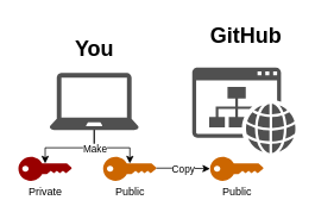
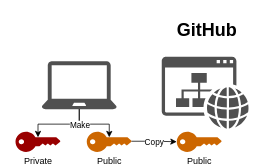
  <mxCell id="0" />
  <mxCell id="1" parent="0" />
  <mxCell id="2" value="Public" style="points=[[0,0.5,0],[0.24,0,0],[0.5,0.28,0],[0.995,0.475,0],[0.5,0.72,0],[0.24,1,0]];verticalLabelPosition=bottom;sketch=0;html=1;verticalAlign=top;aspect=fixed;align=center;pointerEvents=1;shape=mxgraph.cisco19.key;fillColor=#CC6600;strokeColor=#990000;strokeWidth=3;spacing=0;" vertex="1" parent="1"><mxGeometry x="115" y="175" width="60" height="27" as="geometry" /></mxCell>
  <mxCell id="3" value="Private" style="points=[[0,0.5,0],[0.24,0,0],[0.5,0.28,0],[0.995,0.475,0],[0.5,0.72,0],[0.24,1,0]];verticalLabelPosition=bottom;sketch=0;html=1;verticalAlign=top;aspect=fixed;align=center;pointerEvents=1;shape=mxgraph.cisco19.key;fillColor=#990000;strokeColor=none;spacing=0;" vertex="1" parent="1"><mxGeometry x="20" y="175" width="60" height="27" as="geometry" /></mxCell>
  <mxCell id="4" value="" style="sketch=0;pointerEvents=1;shadow=0;dashed=0;html=1;strokeColor=none;fillColor=#505050;labelPosition=center;verticalLabelPosition=bottom;verticalAlign=top;outlineConnect=0;align=center;shape=mxgraph.office.devices.laptop;" vertex="1" parent="1"><mxGeometry x="55" y="81" width="100" height="64" as="geometry" /></mxCell>
  <mxCell id="5" value="Public" style="points=[[0,0.5,0],[0.24,0,0],[0.5,0.28,0],[0.995,0.475,0],[0.5,0.72,0],[0.24,1,0]];verticalLabelPosition=bottom;sketch=0;html=1;verticalAlign=top;aspect=fixed;align=center;pointerEvents=1;shape=mxgraph.cisco19.key;fillColor=#CC6600;strokeColor=#990000;strokeWidth=3;spacing=0;" vertex="1" parent="1"><mxGeometry x="235" y="175" width="60" height="27" as="geometry" /></mxCell>
  <mxCell id="6" style="edgeStyle=orthogonalEdgeStyle;rounded=0;orthogonalLoop=1;jettySize=auto;html=1;sourcePerimeterSpacing=0;targetPerimeterSpacing=0;fontSize=11;exitX=0.995;exitY=0.475;exitDx=0;exitDy=0;exitPerimeter=0;entryX=0;entryY=0.5;entryDx=0;entryDy=0;entryPerimeter=0;" edge="1" parent="1" source="2" target="5"><mxGeometry relative="1" as="geometry"><mxPoint x="185" y="186" as="sourcePoint" /><mxPoint x="255" y="186" as="targetPoint" /></mxGeometry></mxCell>
  <mxCell id="7" value="Copy" style="edgeLabel;html=1;align=center;verticalAlign=middle;resizable=0;points=[];spacingLeft=0;spacing=0;textShadow=0;labelBorderColor=none;" vertex="1" connectable="0" parent="6"><mxGeometry relative="1" as="geometry"><mxPoint as="offset" /></mxGeometry></mxCell>
- <mxCell id="8" value="You" style="text;strokeColor=none;fillColor=none;html=1;fontSize=24;fontStyle=1;verticalAlign=middle;align=center;" vertex="1" parent="1"><mxGeometry x="65" y="35" width="80" height="40" as="geometry" /></mxCell>
  <mxCell id="9" value="GitHub" style="text;strokeColor=none;fillColor=none;html=1;fontSize=24;fontStyle=1;verticalAlign=middle;align=center;" vertex="1" parent="1"><mxGeometry x="225" y="20" width="100" height="40" as="geometry" /></mxCell>
  <mxCell id="10" value="" style="sketch=0;pointerEvents=1;shadow=0;dashed=0;html=1;strokeColor=none;fillColor=#505050;labelPosition=center;verticalLabelPosition=bottom;verticalAlign=top;outlineConnect=0;align=center;shape=mxgraph.office.concepts.website;" vertex="1" parent="1"><mxGeometry x="215" y="75" width="116" height="96" as="geometry" /></mxCell>
  <mxCell id="11" style="edgeStyle=orthogonalEdgeStyle;rounded=0;orthogonalLoop=1;jettySize=auto;html=1;entryX=0.5;entryY=0.28;entryDx=0;entryDy=0;entryPerimeter=0;" edge="1" parent="1" source="4" target="3"><mxGeometry relative="1" as="geometry"><mxPoint x="65" y="175" as="targetPoint" /></mxGeometry></mxCell>
  <mxCell id="12" style="edgeStyle=orthogonalEdgeStyle;rounded=0;orthogonalLoop=1;jettySize=auto;html=1;entryX=0.5;entryY=0.28;entryDx=0;entryDy=0;entryPerimeter=0;" edge="1" parent="1" source="4" target="2"><mxGeometry relative="1" as="geometry"><mxPoint x="175" y="145" as="targetPoint" /></mxGeometry></mxCell>
  <mxCell id="13" value="Make" style="edgeLabel;html=1;align=center;verticalAlign=middle;resizable=0;points=[];spacing=0;" vertex="1" connectable="0" parent="12"><mxGeometry x="-0.737" relative="1" as="geometry"><mxPoint y="11" as="offset" /></mxGeometry></mxCell>
